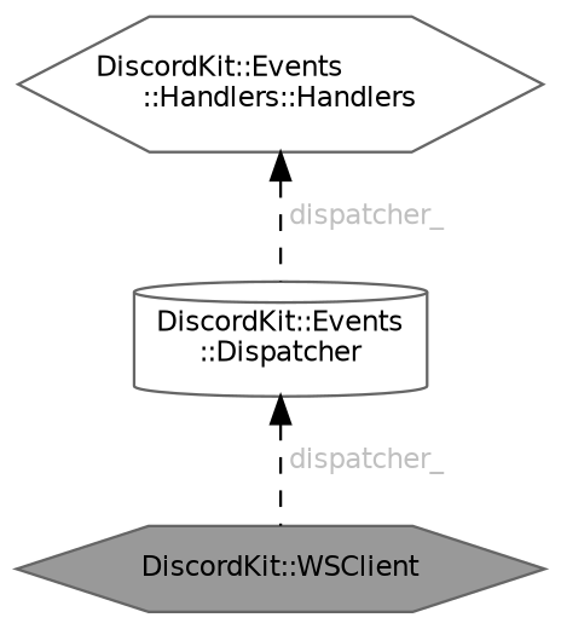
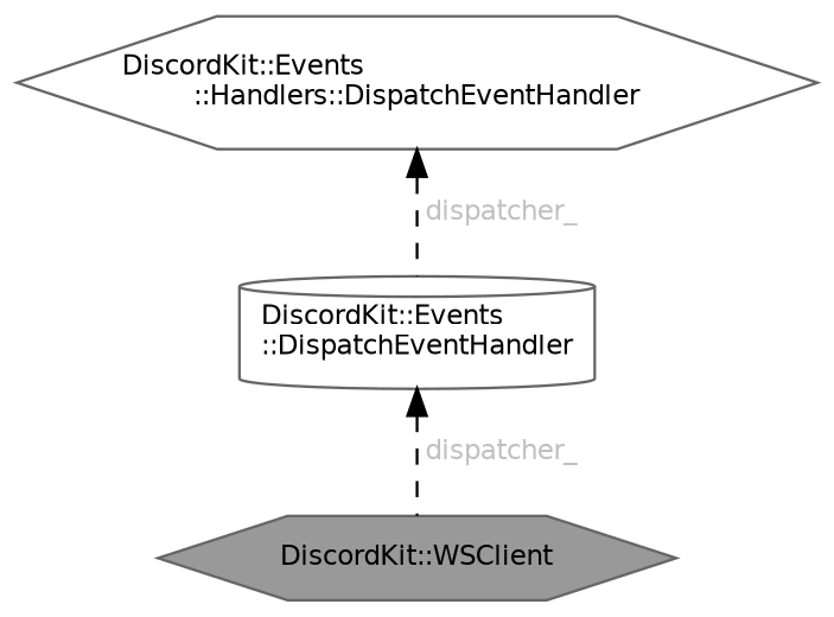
  digraph {
    node [color=gray40 fillcolor=white fontname=Helvetica fontsize=10 shape=hexagon style=filled]
    edge [color=black dir=back fontcolor=grey fontname=Helvetica fontsize=10 labelfontname=Helvetica labelfontsize=10 style=dashed]
    n1 [fillcolor=grey60 fontcolor=black height=0.2 label="DiscordKit::WSClient" width=0.4]
-   n2 [height=0.2 label="DiscordKit::Events\l::Dispatcher" shape=cylinder width=0.4]
-   n3 [height=0.2 label="DiscordKit::Events\l::Handlers::Handlers" width=0.4]
+   n2 [height=0.2 label="DiscordKit::Events\l::DispatchEventHandler" shape=cylinder width=0.4]
+   n3 [height=0.2 label="DiscordKit::Events\l::Handlers::DispatchEventHandler" width=0.4]
    n2 -> n1 [label=" dispatcher_"]
    n3 -> n2 [label=" dispatcher_"]
  }
